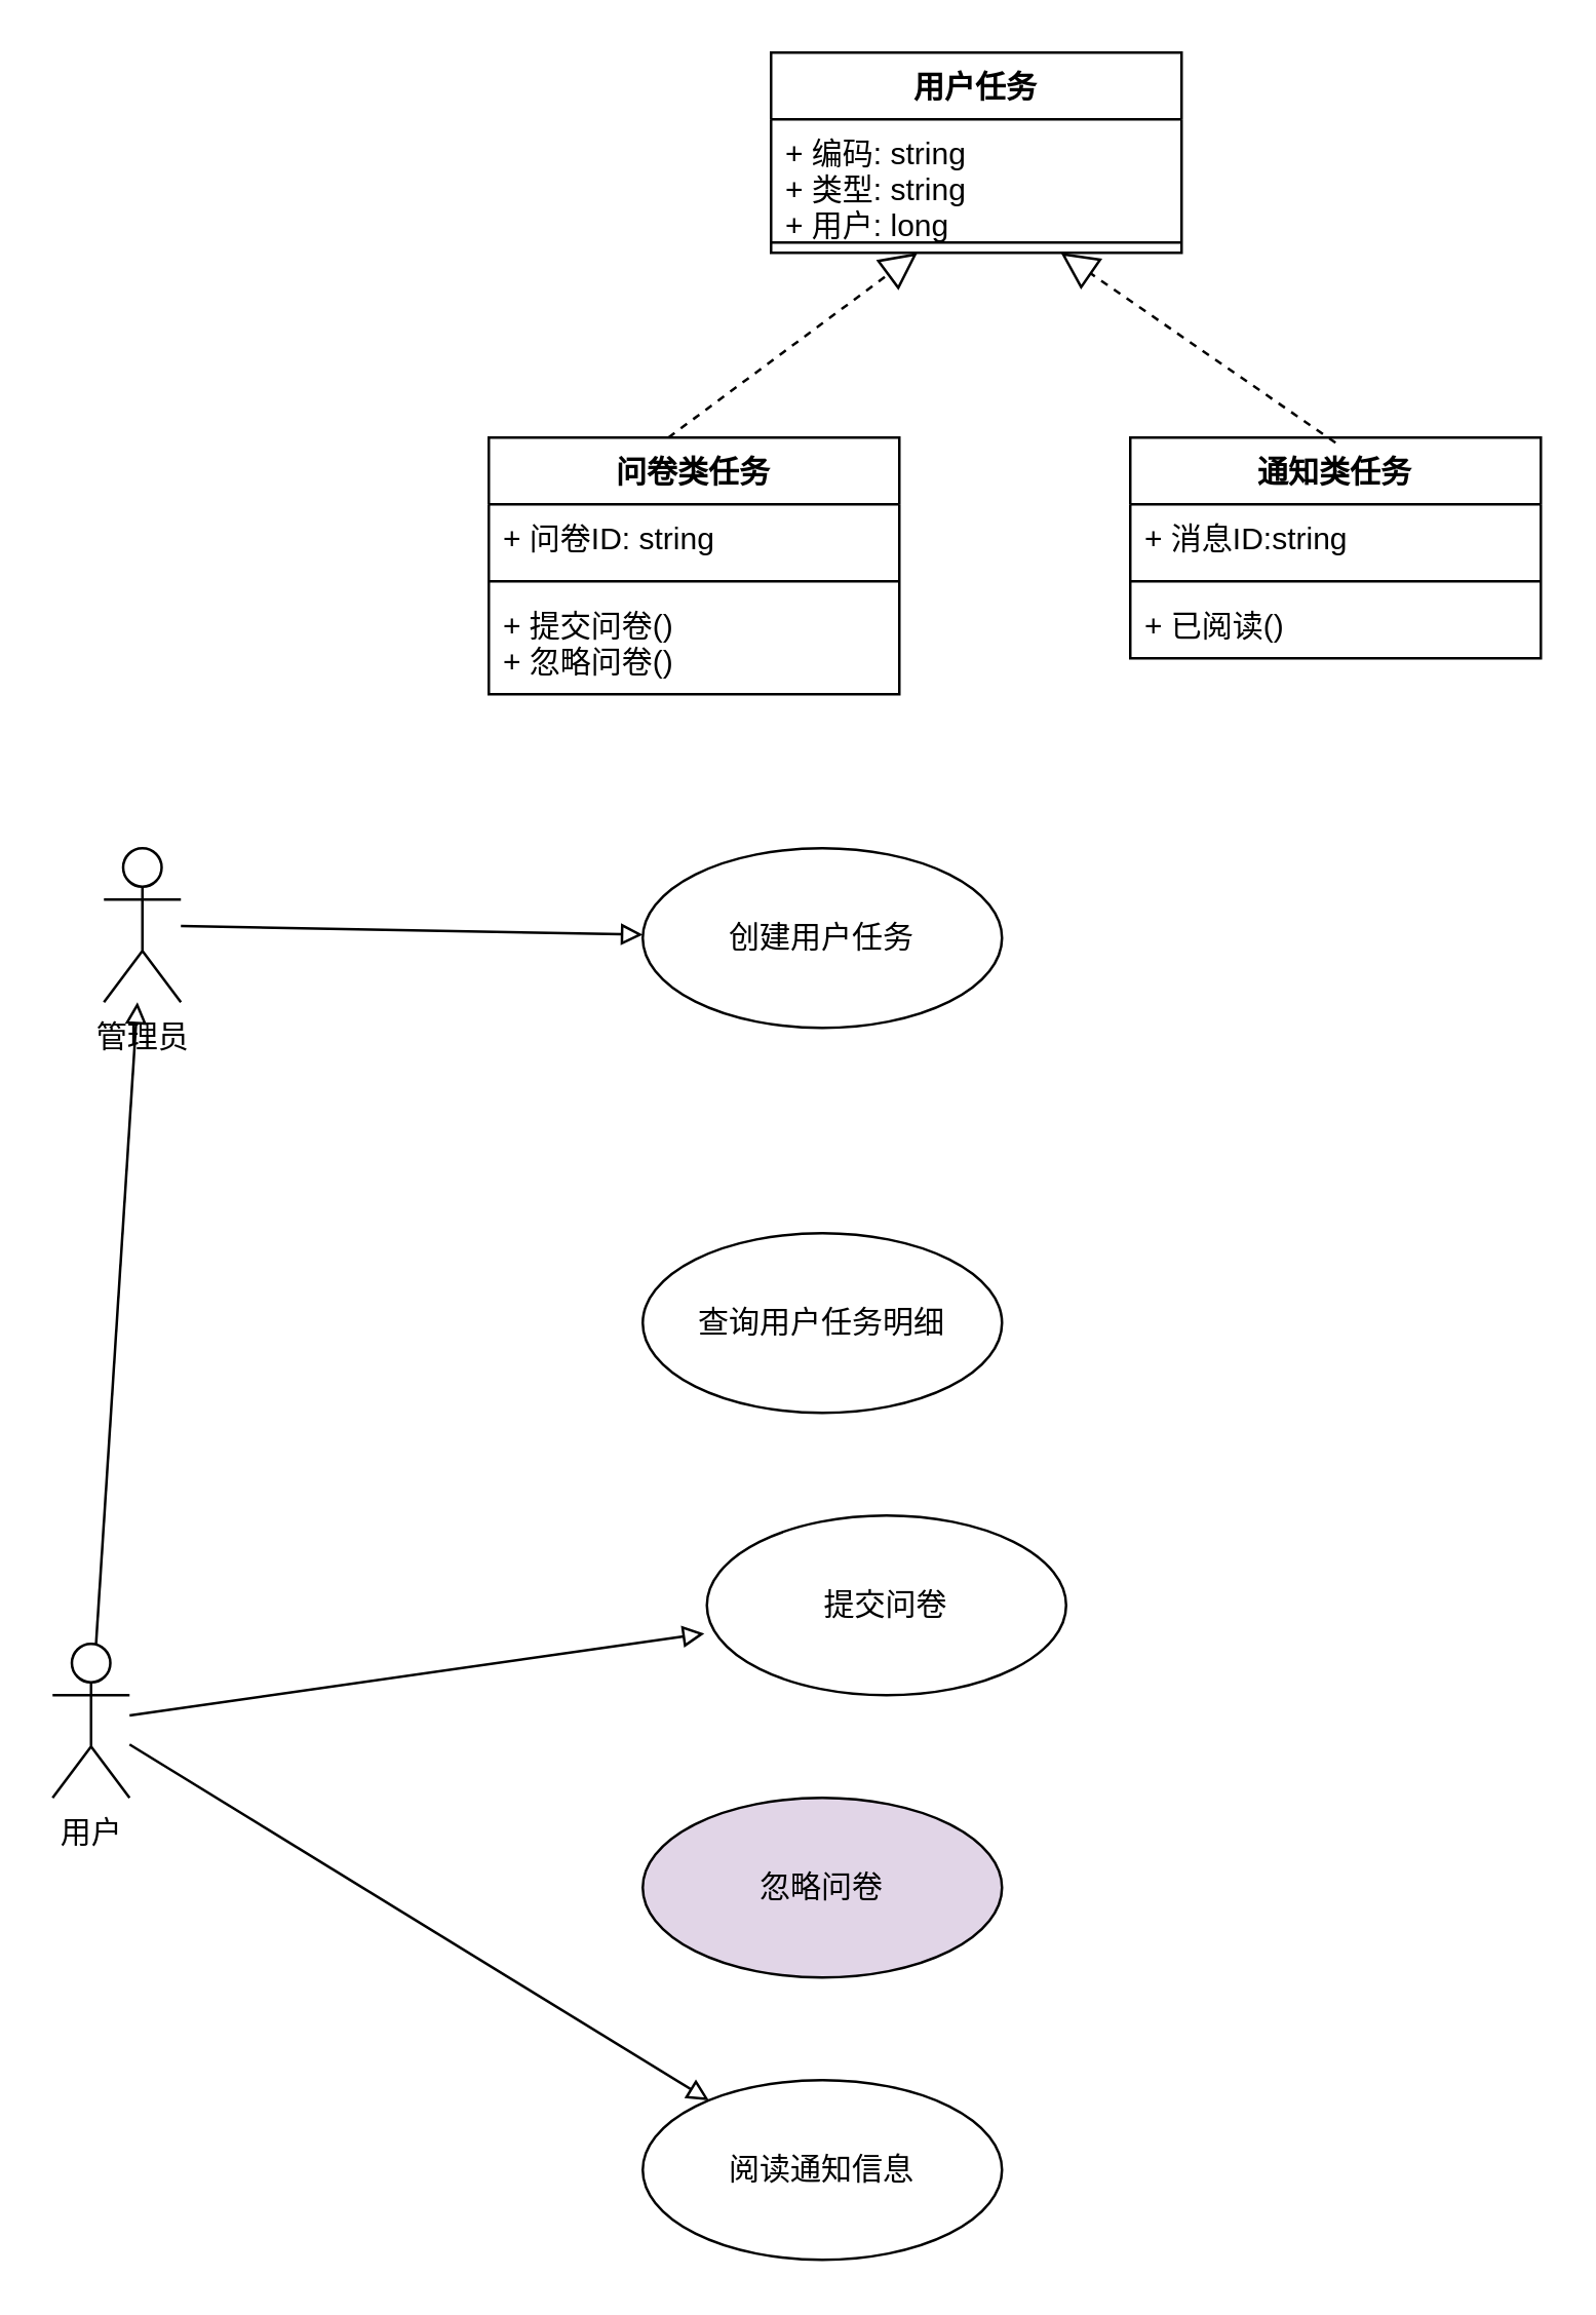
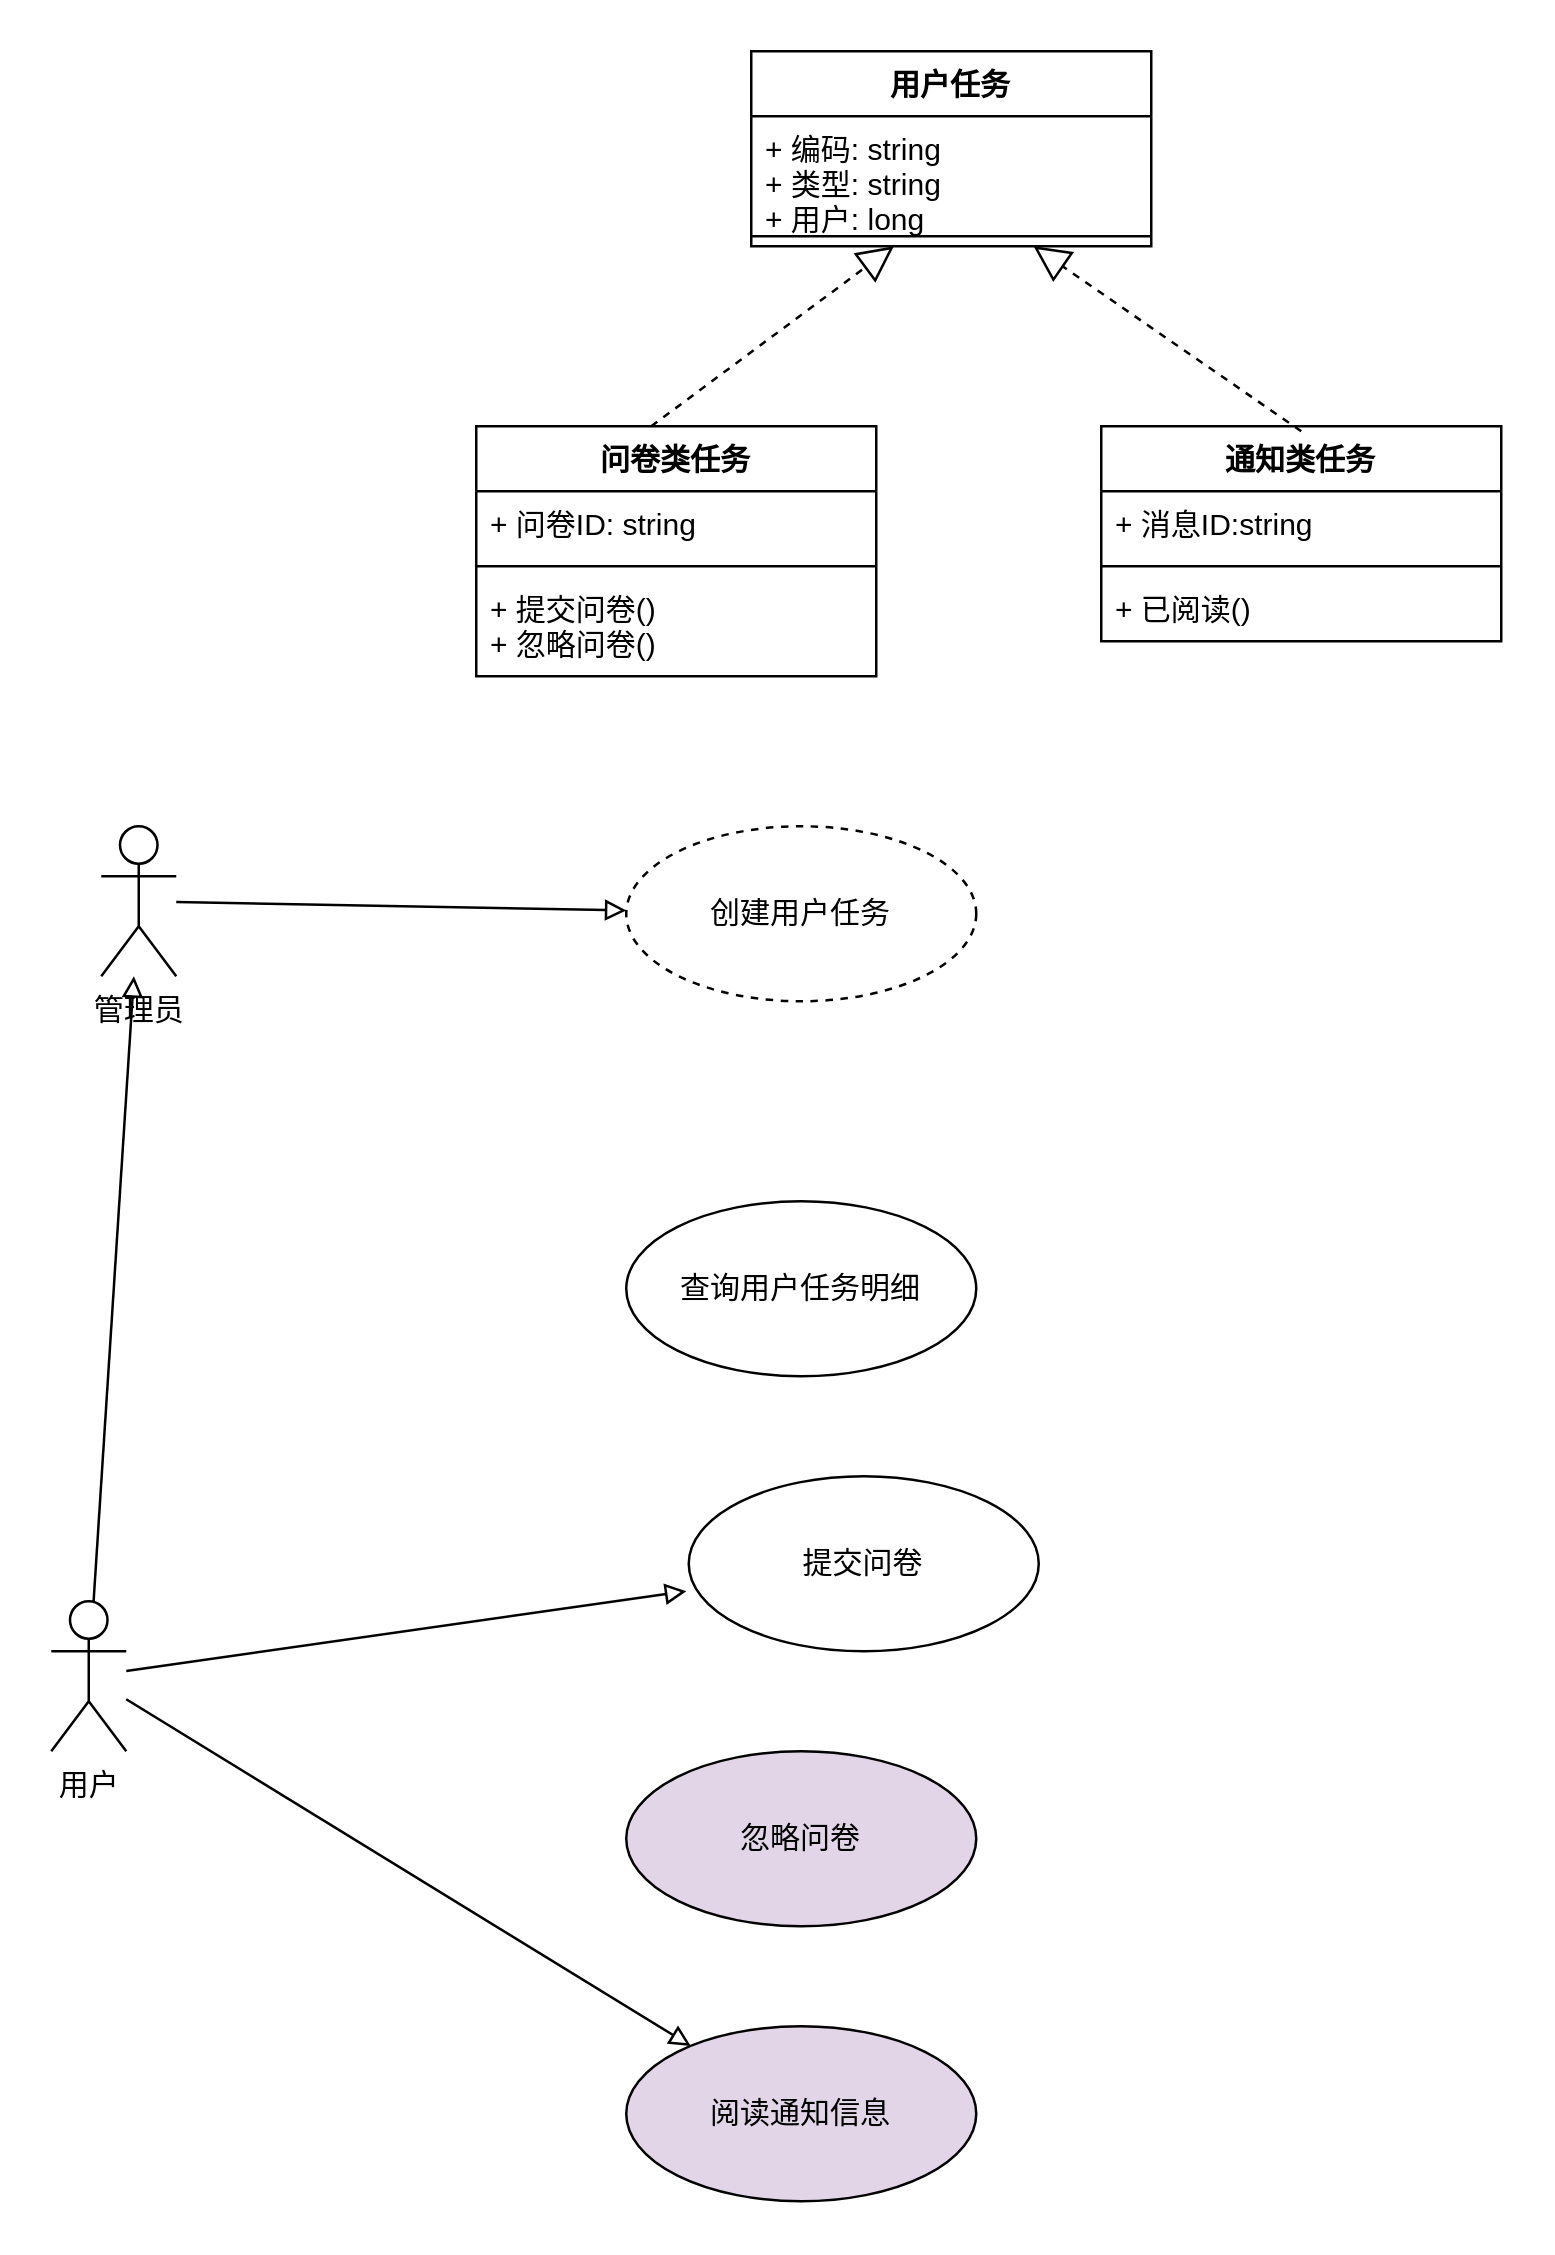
  <mxCell id="0" />
  <mxCell id="1" parent="0" />
  <mxCell id="2" value="用户任务" style="swimlane;fontStyle=1;align=center;verticalAlign=top;childLayout=stackLayout;horizontal=1;startSize=26;horizontalStack=0;resizeParent=1;resizeParentMax=0;resizeLast=0;collapsible=1;marginBottom=0;" vertex="1" parent="1"><mxGeometry x="300" y="20" width="160" height="78" as="geometry" /></mxCell>
  <mxCell id="3" value="+ 编码: string&#10;+ 类型: string&#10;+ 用户: long" style="text;strokeColor=none;fillColor=none;align=left;verticalAlign=top;spacingLeft=4;spacingRight=4;overflow=hidden;rotatable=0;points=[[0,0.5],[1,0.5]];portConstraint=eastwest;" vertex="1" parent="2"><mxGeometry y="26" width="160" height="44" as="geometry" /></mxCell>
  <mxCell id="4" value="" style="line;strokeWidth=1;fillColor=none;align=left;verticalAlign=middle;spacingTop=-1;spacingLeft=3;spacingRight=3;rotatable=0;labelPosition=right;points=[];portConstraint=eastwest;" vertex="1" parent="2"><mxGeometry y="70" width="160" height="8" as="geometry" /></mxCell>
  <mxCell id="5" value="问卷类任务" style="swimlane;fontStyle=1;align=center;verticalAlign=top;childLayout=stackLayout;horizontal=1;startSize=26;horizontalStack=0;resizeParent=1;resizeParentMax=0;resizeLast=0;collapsible=1;marginBottom=0;" vertex="1" parent="1"><mxGeometry x="190" y="170" width="160" height="100" as="geometry" /></mxCell>
  <mxCell id="6" value="" style="endArrow=block;dashed=1;endFill=0;endSize=12;html=1;rounded=0;" edge="1" parent="5"><mxGeometry width="160" relative="1" as="geometry"><mxPoint x="70" as="sourcePoint" /><mxPoint x="167.043" y="-72" as="targetPoint" /></mxGeometry></mxCell>
  <mxCell id="7" value="+ 问卷ID: string" style="text;strokeColor=none;fillColor=none;align=left;verticalAlign=top;spacingLeft=4;spacingRight=4;overflow=hidden;rotatable=0;points=[[0,0.5],[1,0.5]];portConstraint=eastwest;" vertex="1" parent="5"><mxGeometry y="26" width="160" height="26" as="geometry" /></mxCell>
  <mxCell id="8" value="" style="line;strokeWidth=1;fillColor=none;align=left;verticalAlign=middle;spacingTop=-1;spacingLeft=3;spacingRight=3;rotatable=0;labelPosition=right;points=[];portConstraint=eastwest;" vertex="1" parent="5"><mxGeometry y="52" width="160" height="8" as="geometry" /></mxCell>
  <mxCell id="9" value="+ 提交问卷()&#10;+ 忽略问卷()" style="text;strokeColor=none;fillColor=none;align=left;verticalAlign=top;spacingLeft=4;spacingRight=4;overflow=hidden;rotatable=0;points=[[0,0.5],[1,0.5]];portConstraint=eastwest;" vertex="1" parent="5"><mxGeometry y="60" width="160" height="40" as="geometry" /></mxCell>
  <mxCell id="10" value="通知类任务" style="swimlane;fontStyle=1;align=center;verticalAlign=top;childLayout=stackLayout;horizontal=1;startSize=26;horizontalStack=0;resizeParent=1;resizeParentMax=0;resizeLast=0;collapsible=1;marginBottom=0;" vertex="1" parent="1"><mxGeometry x="440" y="170" width="160" height="86" as="geometry" /></mxCell>
  <mxCell id="11" value="" style="endArrow=block;dashed=1;endFill=0;endSize=12;html=1;rounded=0;" edge="1" parent="10"><mxGeometry width="160" relative="1" as="geometry"><mxPoint x="80" y="2" as="sourcePoint" /><mxPoint x="-27.064" y="-72" as="targetPoint" /></mxGeometry></mxCell>
  <mxCell id="12" value="+ 消息ID:string" style="text;strokeColor=none;fillColor=none;align=left;verticalAlign=top;spacingLeft=4;spacingRight=4;overflow=hidden;rotatable=0;points=[[0,0.5],[1,0.5]];portConstraint=eastwest;" vertex="1" parent="10"><mxGeometry y="26" width="160" height="26" as="geometry" /></mxCell>
  <mxCell id="13" value="" style="line;strokeWidth=1;fillColor=none;align=left;verticalAlign=middle;spacingTop=-1;spacingLeft=3;spacingRight=3;rotatable=0;labelPosition=right;points=[];portConstraint=eastwest;" vertex="1" parent="10"><mxGeometry y="52" width="160" height="8" as="geometry" /></mxCell>
  <mxCell id="14" value="+ 已阅读()" style="text;strokeColor=none;fillColor=none;align=left;verticalAlign=top;spacingLeft=4;spacingRight=4;overflow=hidden;rotatable=0;points=[[0,0.5],[1,0.5]];portConstraint=eastwest;" vertex="1" parent="10"><mxGeometry y="60" width="160" height="26" as="geometry" /></mxCell>
  <mxCell id="15" style="edgeStyle=none;rounded=0;orthogonalLoop=1;jettySize=auto;html=1;endArrow=block;endFill=0;" edge="1" parent="1" source="16" target="17"><mxGeometry relative="1" as="geometry" /></mxCell>
  <mxCell id="16" value="管理员" style="shape=umlActor;verticalLabelPosition=bottom;verticalAlign=top;html=1;" vertex="1" parent="1"><mxGeometry x="40" y="330" width="30" height="60" as="geometry" /></mxCell>
- <mxCell id="17" value="创建用户任务" style="ellipse;whiteSpace=wrap;html=1;" vertex="1" parent="1"><mxGeometry x="250" y="330" width="140" height="70" as="geometry" /></mxCell>
+ <mxCell id="17" value="创建用户任务" style="ellipse;whiteSpace=wrap;html=1;dashed=1;" vertex="1" parent="1"><mxGeometry x="250" y="330" width="140" height="70" as="geometry" /></mxCell>
  <mxCell id="18" style="edgeStyle=none;rounded=0;orthogonalLoop=1;jettySize=auto;html=1;entryX=-0.007;entryY=0.657;entryDx=0;entryDy=0;entryPerimeter=0;endArrow=block;endFill=0;" edge="1" parent="1" source="21" target="23"><mxGeometry relative="1" as="geometry" /></mxCell>
  <mxCell id="19" style="edgeStyle=none;rounded=0;orthogonalLoop=1;jettySize=auto;html=1;endArrow=block;endFill=0;" edge="1" parent="1" source="21" target="16"><mxGeometry relative="1" as="geometry" /></mxCell>
  <mxCell id="20" style="edgeStyle=none;rounded=0;orthogonalLoop=1;jettySize=auto;html=1;endArrow=block;endFill=0;" edge="1" parent="1" source="21" target="24"><mxGeometry relative="1" as="geometry" /></mxCell>
  <mxCell id="21" value="用户" style="shape=umlActor;verticalLabelPosition=bottom;verticalAlign=top;html=1;" vertex="1" parent="1"><mxGeometry x="20" y="640" width="30" height="60" as="geometry" /></mxCell>
  <mxCell id="22" value="查询用户任务明细" style="ellipse;whiteSpace=wrap;html=1;" vertex="1" parent="1"><mxGeometry x="250" y="480" width="140" height="70" as="geometry" /></mxCell>
  <mxCell id="23" value="提交问卷" style="ellipse;whiteSpace=wrap;html=1;" vertex="1" parent="1"><mxGeometry x="275" y="590" width="140" height="70" as="geometry" /></mxCell>
- <mxCell id="24" value="阅读通知信息" style="ellipse;whiteSpace=wrap;html=1;" vertex="1" parent="1"><mxGeometry x="250" y="810" width="140" height="70" as="geometry" /></mxCell>
+ <mxCell id="24" value="阅读通知信息" style="ellipse;whiteSpace=wrap;html=1;fillColor=#e1d5e7;" vertex="1" parent="1"><mxGeometry x="250" y="810" width="140" height="70" as="geometry" /></mxCell>
  <mxCell id="25" value="忽略问卷" style="ellipse;whiteSpace=wrap;html=1;fillColor=#e1d5e7;" vertex="1" parent="1"><mxGeometry x="250" y="700" width="140" height="70" as="geometry" /></mxCell>
